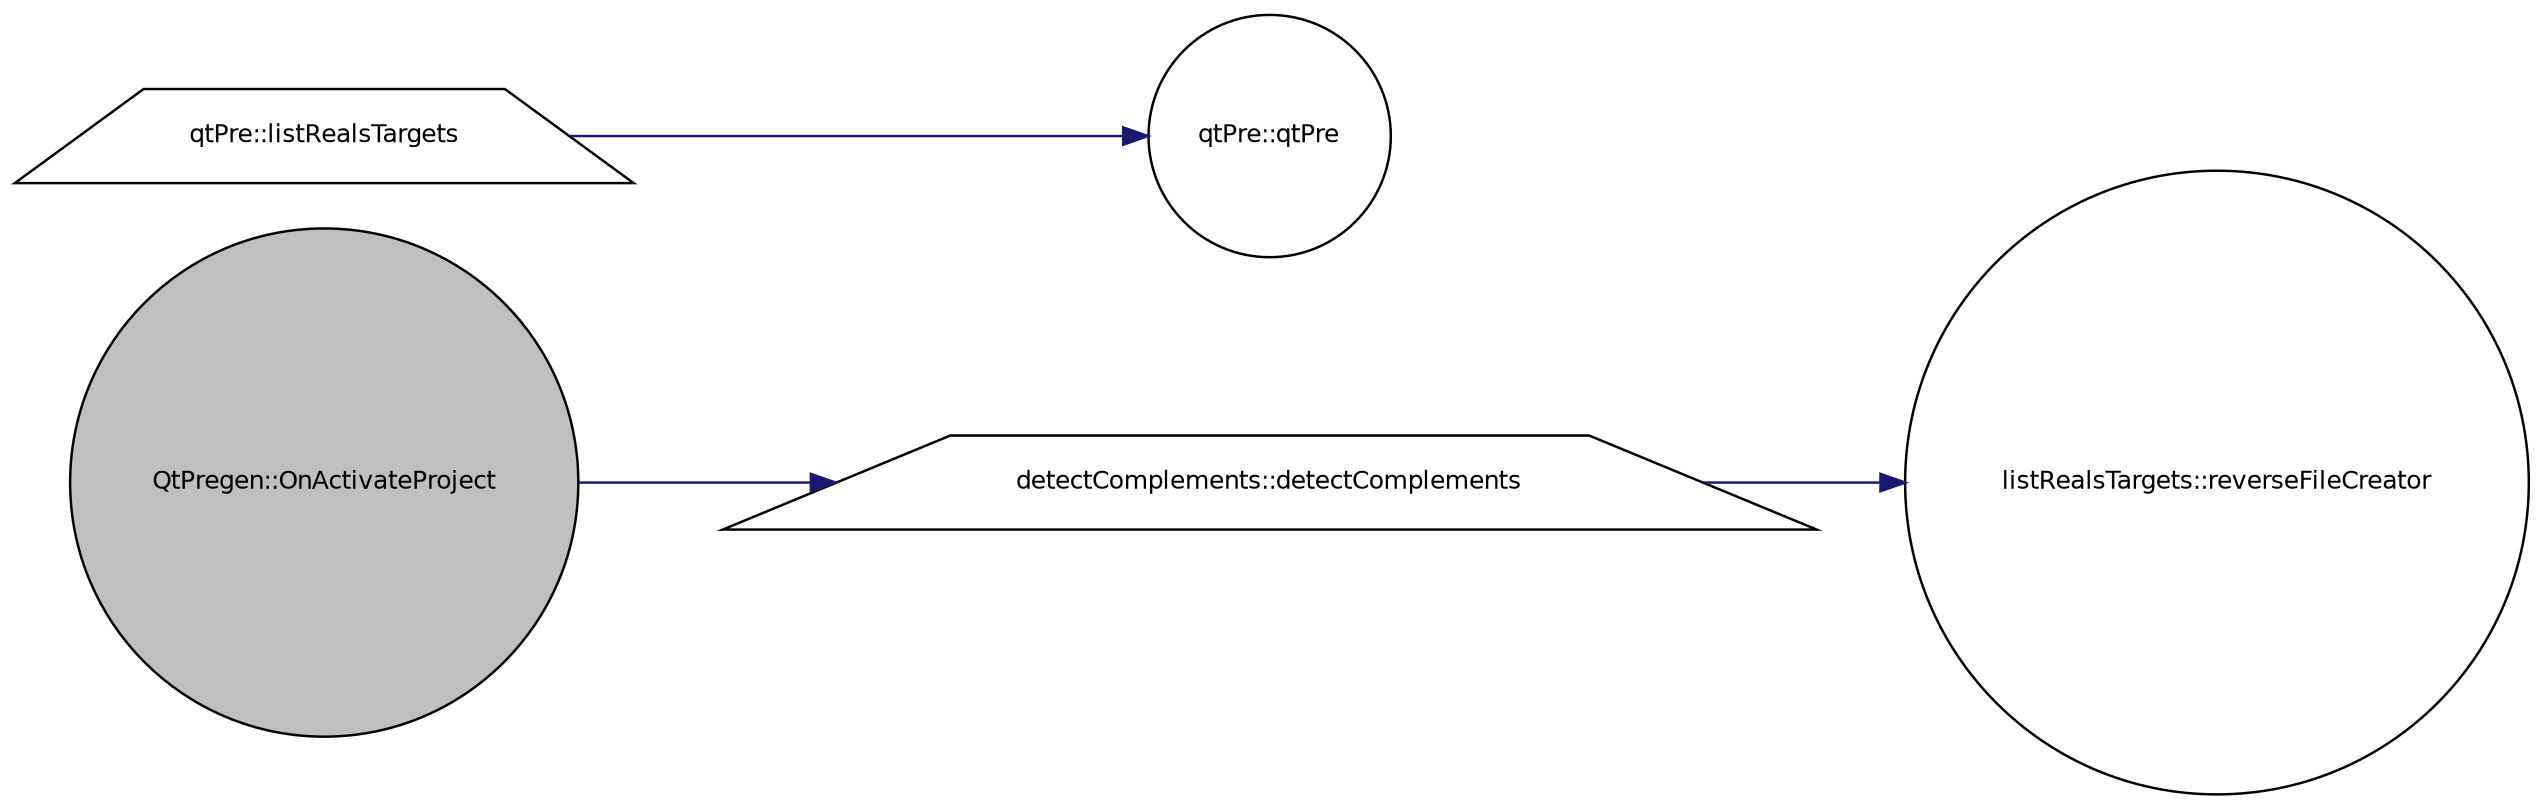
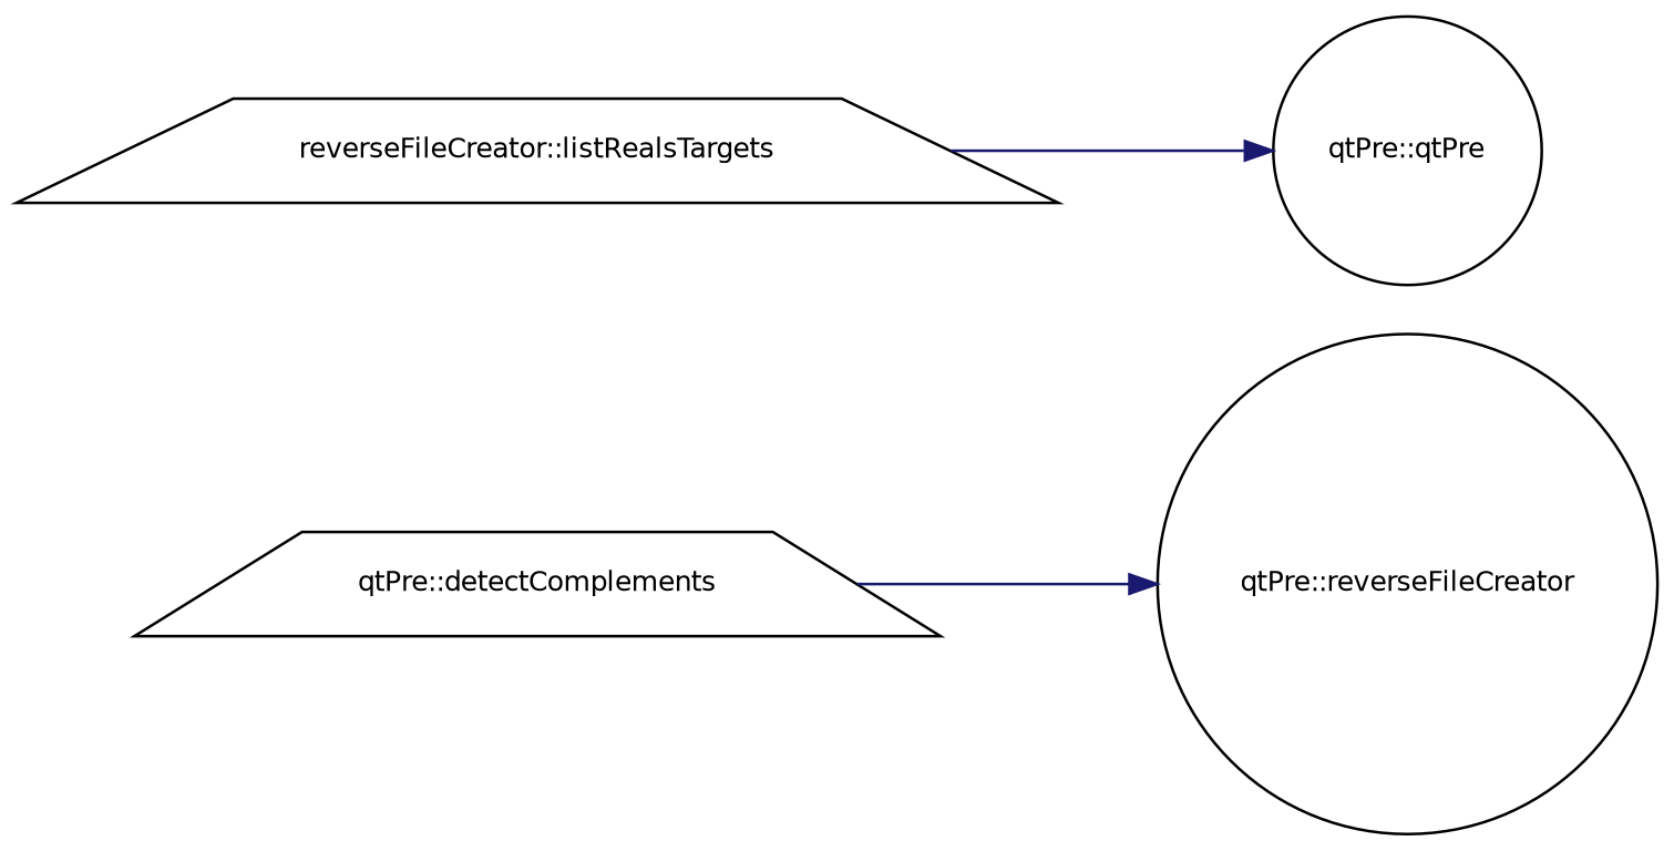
  digraph {
    rankdir=LR
    node [color=black fillcolor=white fontname=Helvetica fontsize=10 shape=circle style=filled]
    edge [color=midnightblue fontname=Helvetica fontsize=10 labelfontname=Helvetica labelfontsize=10 style=solid]
-   n1 [fillcolor=grey75 fontcolor=black height=0.2 label="QtPregen::OnActivateProject" width=0.4]
-   n2 [height=0.2 label="detectComplements::detectComplements" shape=trapezium width=0.4]
-   n3 [height=0.2 label="listRealsTargets::reverseFileCreator" width=0.4]
-   n4 [height=0.2 label="qtPre::listRealsTargets" shape=trapezium width=0.4]
+   n2 [height=0.2 label="qtPre::detectComplements" shape=trapezium width=0.4]
+   n3 [height=0.2 label="qtPre::reverseFileCreator" width=0.4]
+   n4 [height=0.2 label="reverseFileCreator::listRealsTargets" shape=trapezium width=0.4]
    n5 [height=0.2 label="qtPre::qtPre" width=0.4]
-   n1 -> n2
    n2 -> n3
    n4 -> n5
  }
